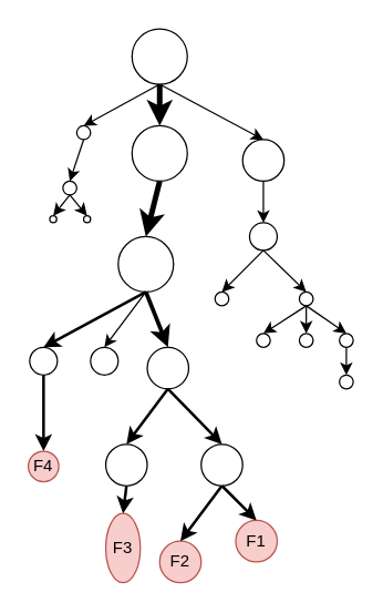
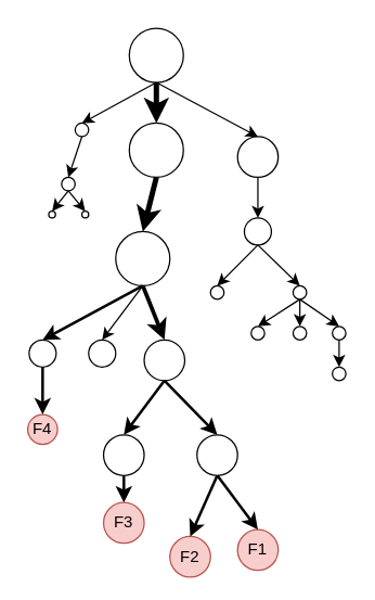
  <mxCell id="0" />
  <mxCell id="1" parent="0" />
  <mxCell id="2" style="edgeStyle=orthogonalEdgeStyle;rounded=0;orthogonalLoop=1;jettySize=auto;html=1;exitX=0.5;exitY=1;exitDx=0;exitDy=0;entryX=0.5;entryY=0;entryDx=0;entryDy=0;strokeWidth=4;" edge="1" parent="1" source="3" target="4"><mxGeometry relative="1" as="geometry" /></mxCell>
  <mxCell id="3" value="" style="ellipse;whiteSpace=wrap;html=1;aspect=fixed;" vertex="1" parent="1"><mxGeometry x="95" y="20" width="40" height="40" as="geometry" /></mxCell>
  <mxCell id="4" value="" style="ellipse;whiteSpace=wrap;html=1;aspect=fixed;" vertex="1" parent="1"><mxGeometry x="95" y="90" width="40" height="40" as="geometry" /></mxCell>
  <mxCell id="5" value="" style="ellipse;whiteSpace=wrap;html=1;aspect=fixed;" vertex="1" parent="1"><mxGeometry x="175" y="100" width="30" height="30" as="geometry" /></mxCell>
  <mxCell id="6" value="" style="ellipse;whiteSpace=wrap;html=1;aspect=fixed;" vertex="1" parent="1"><mxGeometry x="85" y="170" width="40" height="40" as="geometry" /></mxCell>
  <mxCell id="7" value="" style="ellipse;whiteSpace=wrap;html=1;aspect=fixed;" vertex="1" parent="1"><mxGeometry x="55" y="90" width="10" height="10" as="geometry" /></mxCell>
  <mxCell id="8" value="" style="ellipse;whiteSpace=wrap;html=1;aspect=fixed;" vertex="1" parent="1"><mxGeometry x="106" y="250" width="30" height="30" as="geometry" /></mxCell>
  <mxCell id="9" value="" style="ellipse;whiteSpace=wrap;html=1;aspect=fixed;" vertex="1" parent="1"><mxGeometry x="65" y="250" width="20" height="20" as="geometry" /></mxCell>
  <mxCell id="10" value="" style="endArrow=classic;html=1;exitX=0.5;exitY=1;exitDx=0;exitDy=0;entryX=0.5;entryY=0;entryDx=0;entryDy=0;strokeWidth=4;" edge="1" parent="1" source="4" target="6"><mxGeometry width="50" height="50" relative="1" as="geometry"><mxPoint x="119.5" y="120" as="sourcePoint" /><mxPoint x="85" y="170" as="targetPoint" /></mxGeometry></mxCell>
  <mxCell id="11" value="" style="endArrow=classic;html=1;exitX=0.5;exitY=1;exitDx=0;exitDy=0;entryX=0.5;entryY=0;entryDx=0;entryDy=0;" edge="1" parent="1" source="6" target="9"><mxGeometry width="50" height="50" relative="1" as="geometry"><mxPoint x="55" y="190" as="sourcePoint" /><mxPoint x="35" y="230" as="targetPoint" /></mxGeometry></mxCell>
  <mxCell id="12" value="" style="endArrow=classic;html=1;exitX=0.5;exitY=1;exitDx=0;exitDy=0;entryX=0.5;entryY=0;entryDx=0;entryDy=0;strokeWidth=3;" edge="1" parent="1" source="6" target="8"><mxGeometry width="50" height="50" relative="1" as="geometry"><mxPoint x="155" y="230" as="sourcePoint" /><mxPoint x="205" y="180" as="targetPoint" /></mxGeometry></mxCell>
  <mxCell id="13" value="" style="endArrow=classic;html=1;exitX=0.5;exitY=1;exitDx=0;exitDy=0;entryX=0.5;entryY=0;entryDx=0;entryDy=0;" edge="1" parent="1" source="3" target="7"><mxGeometry width="50" height="50" relative="1" as="geometry"><mxPoint x="90" y="40" as="sourcePoint" /><mxPoint x="40" y="100" as="targetPoint" /></mxGeometry></mxCell>
  <mxCell id="14" value="" style="endArrow=classic;html=1;entryX=0.5;entryY=0;entryDx=0;entryDy=0;" edge="1" parent="1" target="5"><mxGeometry width="50" height="50" relative="1" as="geometry"><mxPoint x="115" y="60" as="sourcePoint" /><mxPoint x="45" y="100" as="targetPoint" /></mxGeometry></mxCell>
  <mxCell id="15" value="" style="ellipse;whiteSpace=wrap;html=1;aspect=fixed;" vertex="1" parent="1"><mxGeometry x="145" y="320" width="30" height="30" as="geometry" /></mxCell>
  <mxCell id="16" value="" style="endArrow=classic;html=1;exitX=0.5;exitY=1;exitDx=0;exitDy=0;entryX=0.5;entryY=0;entryDx=0;entryDy=0;strokeWidth=2;" edge="1" parent="1" source="8" target="15"><mxGeometry width="50" height="50" relative="1" as="geometry"><mxPoint x="145" y="290" as="sourcePoint" /><mxPoint x="195" y="240" as="targetPoint" /></mxGeometry></mxCell>
- <mxCell id="17" value="F2" style="ellipse;whiteSpace=wrap;html=1;aspect=fixed;fillColor=#f8cecc;strokeColor=#b85450;" vertex="1" parent="1"><mxGeometry x="115" y="390" width="30" height="30" as="geometry" /></mxCell>
+ <mxCell id="17" value="F2" style="ellipse;whiteSpace=wrap;html=1;aspect=fixed;fillColor=#f8cecc;strokeColor=#b85450;" vertex="1" parent="1"><mxGeometry x="125" y="395" width="30" height="30" as="geometry" /></mxCell>
  <mxCell id="18" value="" style="endArrow=classic;html=1;exitX=0.5;exitY=1;exitDx=0;exitDy=0;entryX=0.5;entryY=0;entryDx=0;entryDy=0;strokeWidth=2;" edge="1" parent="1" source="15" target="17"><mxGeometry width="50" height="50" relative="1" as="geometry"><mxPoint x="235" y="310" as="sourcePoint" /><mxPoint x="215" y="340" as="targetPoint" /></mxGeometry></mxCell>
- <mxCell id="19" value="F1" style="ellipse;whiteSpace=wrap;html=1;aspect=fixed;fillColor=#f8cecc;strokeColor=#b85450;" vertex="1" parent="1"><mxGeometry x="170" y="375" width="30" height="30" as="geometry" /></mxCell>
+ <mxCell id="19" value="F1" style="ellipse;whiteSpace=wrap;html=1;aspect=fixed;fillColor=#f8cecc;strokeColor=#b85450;" vertex="1" parent="1"><mxGeometry x="175" y="390" width="30" height="30" as="geometry" /></mxCell>
  <mxCell id="20" value="" style="endArrow=classic;html=1;exitX=0.5;exitY=1;exitDx=0;exitDy=0;entryX=0.5;entryY=0;entryDx=0;entryDy=0;strokeWidth=2;" edge="1" parent="1" source="15" target="19"><mxGeometry width="50" height="50" relative="1" as="geometry"><mxPoint x="165" y="370" as="sourcePoint" /><mxPoint x="135" y="400" as="targetPoint" /></mxGeometry></mxCell>
  <mxCell id="21" value="" style="endArrow=classic;html=1;exitX=0.5;exitY=1;exitDx=0;exitDy=0;entryX=0.5;entryY=0;entryDx=0;entryDy=0;" edge="1" parent="1" source="7" target="22"><mxGeometry width="50" height="50" relative="1" as="geometry"><mxPoint x="30" y="160" as="sourcePoint" /><mxPoint x="80" y="110" as="targetPoint" /></mxGeometry></mxCell>
  <mxCell id="22" value="" style="ellipse;whiteSpace=wrap;html=1;aspect=fixed;" vertex="1" parent="1"><mxGeometry x="45" y="130" width="10" height="10" as="geometry" /></mxCell>
  <mxCell id="23" value="" style="ellipse;whiteSpace=wrap;html=1;aspect=fixed;" vertex="1" parent="1"><mxGeometry x="180" y="160" width="20" height="20" as="geometry" /></mxCell>
  <mxCell id="24" value="" style="endArrow=classic;html=1;exitX=0.5;exitY=1;exitDx=0;exitDy=0;entryX=0.5;entryY=0;entryDx=0;entryDy=0;" edge="1" parent="1" source="5" target="23"><mxGeometry width="50" height="50" relative="1" as="geometry"><mxPoint x="195" y="120" as="sourcePoint" /><mxPoint x="155" y="140" as="targetPoint" /></mxGeometry></mxCell>
  <mxCell id="25" value="" style="ellipse;whiteSpace=wrap;html=1;aspect=fixed;" vertex="1" parent="1"><mxGeometry x="216" y="210" width="10" height="10" as="geometry" /></mxCell>
  <mxCell id="26" value="" style="endArrow=classic;html=1;exitX=0.5;exitY=1;exitDx=0;exitDy=0;entryX=0.5;entryY=0;entryDx=0;entryDy=0;" edge="1" parent="1" source="23" target="25"><mxGeometry width="50" height="50" relative="1" as="geometry"><mxPoint x="205" y="140" as="sourcePoint" /><mxPoint x="205" y="160" as="targetPoint" /></mxGeometry></mxCell>
  <mxCell id="27" value="" style="ellipse;whiteSpace=wrap;html=1;aspect=fixed;" vertex="1" parent="1"><mxGeometry x="155" y="210" width="10" height="10" as="geometry" /></mxCell>
  <mxCell id="28" value="" style="endArrow=classic;html=1;exitX=0.5;exitY=1;exitDx=0;exitDy=0;entryX=0.5;entryY=0;entryDx=0;entryDy=0;" edge="1" parent="1" source="23" target="27"><mxGeometry width="50" height="50" relative="1" as="geometry"><mxPoint x="200" y="200" as="sourcePoint" /><mxPoint x="225" y="220" as="targetPoint" /></mxGeometry></mxCell>
  <mxCell id="29" value="" style="ellipse;whiteSpace=wrap;html=1;aspect=fixed;" vertex="1" parent="1"><mxGeometry x="35.5" y="155" width="5" height="5" as="geometry" /></mxCell>
  <mxCell id="30" value="" style="ellipse;whiteSpace=wrap;html=1;aspect=fixed;" vertex="1" parent="1"><mxGeometry x="60" y="155" width="5" height="5" as="geometry" /></mxCell>
  <mxCell id="31" value="" style="endArrow=classic;html=1;exitX=0.5;exitY=1;exitDx=0;exitDy=0;entryX=0.5;entryY=0;entryDx=0;entryDy=0;" edge="1" parent="1" source="22" target="29"><mxGeometry width="50" height="50" relative="1" as="geometry"><mxPoint x="70" y="110" as="sourcePoint" /><mxPoint x="60" y="140" as="targetPoint" /></mxGeometry></mxCell>
  <mxCell id="32" value="" style="endArrow=classic;html=1;exitX=0.5;exitY=1;exitDx=0;exitDy=0;entryX=0.5;entryY=0;entryDx=0;entryDy=0;" edge="1" parent="1" source="22" target="30"><mxGeometry width="50" height="50" relative="1" as="geometry"><mxPoint x="60" y="150" as="sourcePoint" /><mxPoint x="41.5" y="165" as="targetPoint" /></mxGeometry></mxCell>
  <mxCell id="33" value="" style="ellipse;whiteSpace=wrap;html=1;aspect=fixed;" vertex="1" parent="1"><mxGeometry x="21" y="250" width="20" height="20" as="geometry" /></mxCell>
  <mxCell id="34" value="" style="endArrow=classic;html=1;entryX=0.5;entryY=0;entryDx=0;entryDy=0;strokeWidth=2;" edge="1" parent="1" target="33"><mxGeometry width="50" height="50" relative="1" as="geometry"><mxPoint x="105" y="210" as="sourcePoint" /><mxPoint x="85" y="260" as="targetPoint" /></mxGeometry></mxCell>
- <mxCell id="35" value="F4" style="ellipse;whiteSpace=wrap;html=1;aspect=fixed;fillColor=#f8cecc;strokeColor=#b85450;" vertex="1" parent="1"><mxGeometry x="20" y="325" width="22" height="22" as="geometry" /></mxCell>
+ <mxCell id="35" value="F4" style="ellipse;whiteSpace=wrap;html=1;aspect=fixed;fillColor=#f8cecc;strokeColor=#b85450;" vertex="1" parent="1"><mxGeometry x="20" y="305" width="22" height="22" as="geometry" /></mxCell>
  <mxCell id="36" value="" style="endArrow=classic;html=1;exitX=0.5;exitY=1;exitDx=0;exitDy=0;entryX=0.5;entryY=0;entryDx=0;entryDy=0;strokeWidth=2;" edge="1" parent="1" source="33" target="35"><mxGeometry width="50" height="50" relative="1" as="geometry"><mxPoint x="-65" y="290" as="sourcePoint" /><mxPoint x="-65" y="340" as="targetPoint" /></mxGeometry></mxCell>
  <mxCell id="37" value="" style="ellipse;whiteSpace=wrap;html=1;aspect=fixed;" vertex="1" parent="1"><mxGeometry x="76" y="320" width="30" height="30" as="geometry" /></mxCell>
  <mxCell id="38" value="" style="endArrow=classic;html=1;exitX=0.5;exitY=1;exitDx=0;exitDy=0;entryX=0.5;entryY=0;entryDx=0;entryDy=0;strokeWidth=2;" edge="1" parent="1" source="8" target="37"><mxGeometry width="50" height="50" relative="1" as="geometry"><mxPoint x="101" y="290" as="sourcePoint" /><mxPoint x="140" y="330" as="targetPoint" /></mxGeometry></mxCell>
- <mxCell id="39" value="F3" style="ellipse;whiteSpace=wrap;html=1;aspect=fixed;fillColor=#f8cecc;strokeColor=#b85450;" vertex="1" parent="1"><mxGeometry x="76" y="370" width="25" height="50" as="geometry" /></mxCell>
+ <mxCell id="39" value="F3" style="ellipse;whiteSpace=wrap;html=1;aspect=fixed;fillColor=#f8cecc;strokeColor=#b85450;" vertex="1" parent="1"><mxGeometry x="76" y="370" width="30" height="30" as="geometry" /></mxCell>
  <mxCell id="40" value="" style="endArrow=classic;html=1;exitX=0.5;exitY=1;exitDx=0;exitDy=0;entryX=0.5;entryY=0;entryDx=0;entryDy=0;strokeWidth=2;" edge="1" parent="1" source="37" target="39"><mxGeometry width="50" height="50" relative="1" as="geometry"><mxPoint x="41.5" y="293" as="sourcePoint" /><mxPoint x="41.5" y="315" as="targetPoint" /></mxGeometry></mxCell>
  <mxCell id="41" value="" style="ellipse;whiteSpace=wrap;html=1;aspect=fixed;" vertex="1" parent="1"><mxGeometry x="185" y="240" width="10" height="10" as="geometry" /></mxCell>
  <mxCell id="42" value="" style="ellipse;whiteSpace=wrap;html=1;aspect=fixed;" vertex="1" parent="1"><mxGeometry x="216" y="240" width="10" height="10" as="geometry" /></mxCell>
  <mxCell id="43" value="" style="ellipse;whiteSpace=wrap;html=1;aspect=fixed;" vertex="1" parent="1"><mxGeometry x="245" y="240" width="10" height="10" as="geometry" /></mxCell>
  <mxCell id="44" value="" style="endArrow=classic;html=1;exitX=0.5;exitY=1;exitDx=0;exitDy=0;entryX=0.5;entryY=0;entryDx=0;entryDy=0;" edge="1" parent="1" source="25" target="42"><mxGeometry width="50" height="50" relative="1" as="geometry"><mxPoint x="200" y="190" as="sourcePoint" /><mxPoint x="265" y="220" as="targetPoint" /></mxGeometry></mxCell>
  <mxCell id="45" value="" style="endArrow=classic;html=1;exitX=0.5;exitY=1;exitDx=0;exitDy=0;entryX=0.5;entryY=0;entryDx=0;entryDy=0;" edge="1" parent="1" source="25" target="41"><mxGeometry width="50" height="50" relative="1" as="geometry"><mxPoint x="231" y="230" as="sourcePoint" /><mxPoint x="231" y="250" as="targetPoint" /></mxGeometry></mxCell>
  <mxCell id="46" value="" style="endArrow=classic;html=1;exitX=0.5;exitY=1;exitDx=0;exitDy=0;entryX=0.5;entryY=0;entryDx=0;entryDy=0;" edge="1" parent="1" source="25" target="43"><mxGeometry width="50" height="50" relative="1" as="geometry"><mxPoint x="231" y="230" as="sourcePoint" /><mxPoint x="200" y="250" as="targetPoint" /></mxGeometry></mxCell>
  <mxCell id="47" value="" style="ellipse;whiteSpace=wrap;html=1;aspect=fixed;" vertex="1" parent="1"><mxGeometry x="245" y="270" width="10" height="10" as="geometry" /></mxCell>
  <mxCell id="48" value="" style="endArrow=classic;html=1;exitX=0.5;exitY=1;exitDx=0;exitDy=0;entryX=0.5;entryY=0;entryDx=0;entryDy=0;" edge="1" parent="1" source="43" target="47"><mxGeometry width="50" height="50" relative="1" as="geometry"><mxPoint x="265" y="240" as="sourcePoint" /><mxPoint x="294" y="260" as="targetPoint" /></mxGeometry></mxCell>
